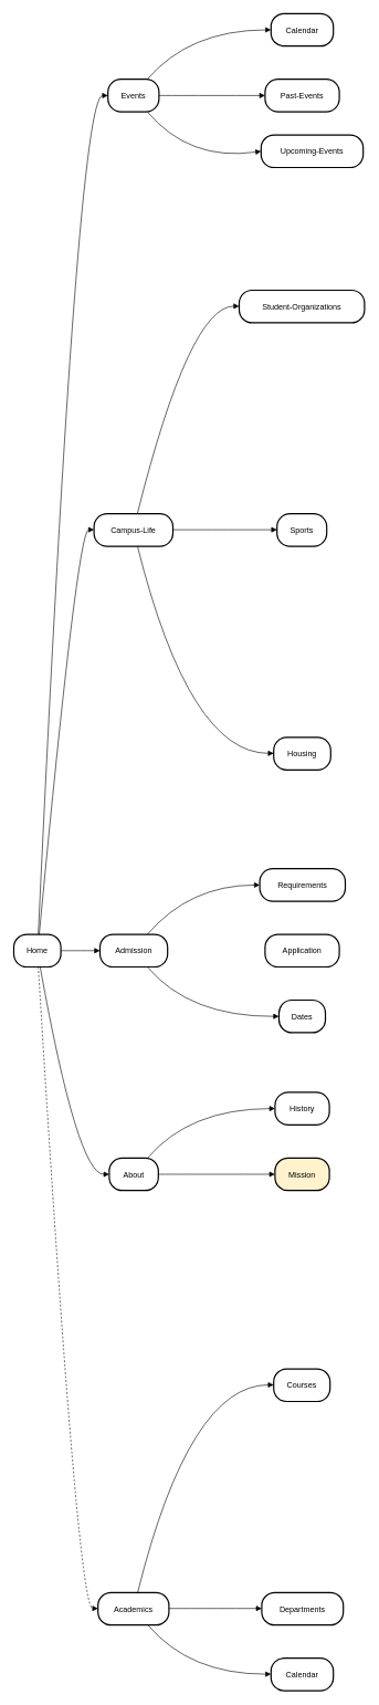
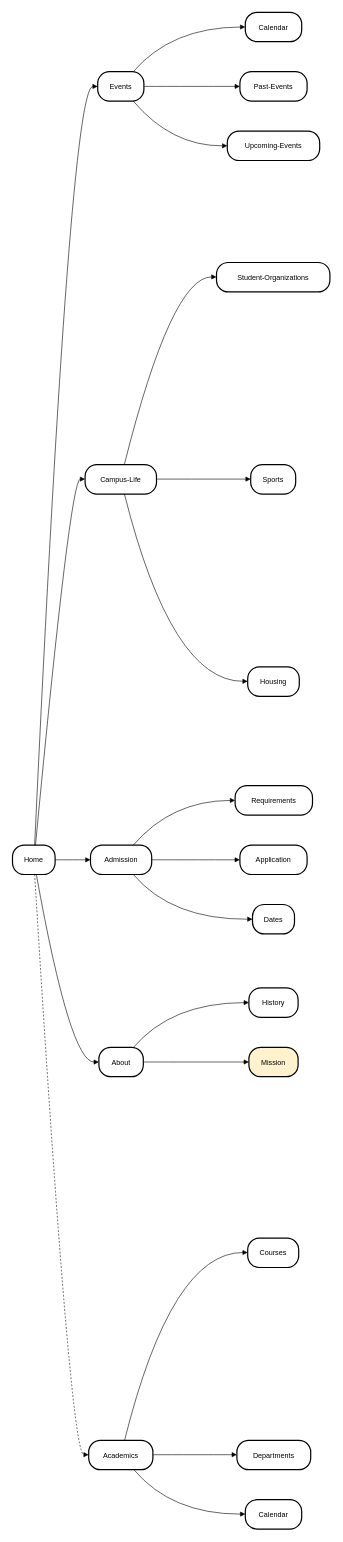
  <mxCell id="0" />
  <mxCell id="1" parent="0" />
  <mxCell id="2" value="Home" style="rounded=1;arcSize=40;strokeWidth=2" parent="1" vertex="1"><mxGeometry x="20" y="1408" width="71" height="49" as="geometry" /></mxCell>
  <mxCell id="3" value="About" style="rounded=1;arcSize=40;strokeWidth=2" parent="1" vertex="1"><mxGeometry x="164" y="1745" width="74" height="49" as="geometry" /></mxCell>
  <mxCell id="4" value="Academics" style="rounded=1;arcSize=40;strokeWidth=2" parent="1" vertex="1"><mxGeometry x="147" y="2400" width="107" height="49" as="geometry" /></mxCell>
  <mxCell id="5" value="Admission" style="rounded=1;arcSize=40;strokeWidth=2" parent="1" vertex="1"><mxGeometry x="150" y="1408" width="102" height="49" as="geometry" /></mxCell>
  <mxCell id="6" value="Campus-Life" style="rounded=1;arcSize=40;strokeWidth=2" parent="1" vertex="1"><mxGeometry x="141" y="774" width="119" height="49" as="geometry" /></mxCell>
  <mxCell id="7" value="Events" style="rounded=1;arcSize=40;strokeWidth=2" parent="1" vertex="1"><mxGeometry x="162" y="119" width="77" height="49" as="geometry" /></mxCell>
  <mxCell id="8" value="History" style="rounded=1;arcSize=40;strokeWidth=2" parent="1" vertex="1"><mxGeometry x="414" y="1646" width="82" height="49" as="geometry" /></mxCell>
  <mxCell id="9" value="Mission" style="rounded=1;arcSize=40;strokeWidth=2;fillColor=#fff2cc;" parent="1" vertex="1"><mxGeometry x="414" y="1745" width="82" height="49" as="geometry" /></mxCell>
  <mxCell id="10" value="Departments" style="rounded=1;arcSize=40;strokeWidth=2" parent="1" vertex="1"><mxGeometry x="394" y="2400" width="123" height="49" as="geometry" /></mxCell>
  <mxCell id="11" value="Courses" style="rounded=1;arcSize=40;strokeWidth=2" parent="1" vertex="1"><mxGeometry x="412" y="2063" width="85" height="49" as="geometry" /></mxCell>
  <mxCell id="12" value="Calendar" style="rounded=1;arcSize=40;strokeWidth=2" parent="1" vertex="1"><mxGeometry x="408" y="2499" width="94" height="49" as="geometry" /></mxCell>
  <mxCell id="13" value="Requirements" style="rounded=1;arcSize=40;strokeWidth=2" parent="1" vertex="1"><mxGeometry x="391" y="1309" width="129" height="49" as="geometry" /></mxCell>
  <mxCell id="14" value="Application" style="rounded=1;arcSize=40;strokeWidth=2" parent="1" vertex="1"><mxGeometry x="399" y="1408" width="112" height="49" as="geometry" /></mxCell>
  <mxCell id="15" value="Dates" style="rounded=1;arcSize=40;strokeWidth=2" parent="1" vertex="1"><mxGeometry x="420" y="1507" width="70" height="49" as="geometry" /></mxCell>
  <mxCell id="16" value="Housing" style="rounded=1;arcSize=40;strokeWidth=2" parent="1" vertex="1"><mxGeometry x="412" y="1111" width="86" height="49" as="geometry" /></mxCell>
  <mxCell id="17" value="Student-Organizations" style="rounded=1;arcSize=40;strokeWidth=2" parent="1" vertex="1"><mxGeometry x="360" y="437" width="189" height="49" as="geometry" /></mxCell>
  <mxCell id="18" value="Sports" style="rounded=1;arcSize=40;strokeWidth=2" parent="1" vertex="1"><mxGeometry x="417" y="774" width="75" height="49" as="geometry" /></mxCell>
  <mxCell id="19" value="Calendar" style="rounded=1;arcSize=40;strokeWidth=2" parent="1" vertex="1"><mxGeometry x="408" y="20" width="94" height="49" as="geometry" /></mxCell>
  <mxCell id="20" value="Past-Events" style="rounded=1;arcSize=40;strokeWidth=2" parent="1" vertex="1"><mxGeometry x="399" y="119" width="112" height="49" as="geometry" /></mxCell>
- <mxCell id="21" value="Upcoming-Events" style="rounded=1;arcSize=40;strokeWidth=2" parent="1" vertex="1"><mxGeometry x="393" y="203" width="154" height="49" as="geometry" /></mxCell>
+ <mxCell id="21" value="Upcoming-Events" style="rounded=1;arcSize=40;strokeWidth=2" parent="1" vertex="1"><mxGeometry x="378" y="218" width="154" height="49" as="geometry" /></mxCell>
  <mxCell id="22" value="" style="curved=1;startArrow=none;endArrow=block;exitX=0.56;exitY=1;entryX=0;entryY=0.5;" parent="1" source="2" target="3" edge="1"><mxGeometry relative="1" as="geometry"><Array as="points"><mxPoint x="116" y="1770" /></Array></mxGeometry></mxCell>
  <mxCell id="23" value="" style="curved=1;startArrow=none;endArrow=block;exitX=0.52;exitY=1;entryX=0;entryY=0.49;dashed=1;" parent="1" source="2" target="4" edge="1"><mxGeometry relative="1" as="geometry"><Array as="points"><mxPoint x="116" y="2424" /></Array></mxGeometry></mxCell>
  <mxCell id="24" value="" style="curved=1;startArrow=none;endArrow=block;exitX=1;exitY=0.5;entryX=0;entryY=0.5;" parent="1" source="2" target="5" edge="1"><mxGeometry relative="1" as="geometry"><Array as="points" /></mxGeometry></mxCell>
  <mxCell id="25" value="" style="curved=1;startArrow=none;endArrow=block;exitX=0.54;exitY=0;entryX=0;entryY=0.49;" parent="1" source="2" target="6" edge="1"><mxGeometry relative="1" as="geometry"><Array as="points"><mxPoint x="116" y="798" /></Array></mxGeometry></mxCell>
  <mxCell id="26" value="" style="curved=1;startArrow=none;endArrow=block;exitX=0.52;exitY=0;entryX=0;entryY=0.5;" parent="1" source="2" target="7" edge="1"><mxGeometry relative="1" as="geometry"><Array as="points"><mxPoint x="116" y="144" /></Array></mxGeometry></mxCell>
  <mxCell id="27" value="" style="curved=1;startArrow=none;endArrow=block;exitX=0.78;exitY=0;entryX=0;entryY=0.5;" parent="1" source="3" target="8" edge="1"><mxGeometry relative="1" as="geometry"><Array as="points"><mxPoint x="285" y="1671" /></Array></mxGeometry></mxCell>
  <mxCell id="28" value="" style="curved=1;startArrow=none;endArrow=block;exitX=0.99;exitY=0.5;entryX=0;entryY=0.5;" parent="1" source="3" target="9" edge="1"><mxGeometry relative="1" as="geometry"><Array as="points" /></mxGeometry></mxCell>
  <mxCell id="29" value="" style="curved=1;startArrow=none;endArrow=block;exitX=1;exitY=0.49;entryX=0;entryY=0.49;" parent="1" source="4" target="10" edge="1"><mxGeometry relative="1" as="geometry"><Array as="points" /></mxGeometry></mxCell>
  <mxCell id="30" value="" style="curved=1;startArrow=none;endArrow=block;exitX=0.56;exitY=-0.01;entryX=0;entryY=0.49;" parent="1" source="4" target="11" edge="1"><mxGeometry relative="1" as="geometry"><Array as="points"><mxPoint x="285" y="2087" /></Array></mxGeometry></mxCell>
  <mxCell id="31" value="" style="curved=1;startArrow=none;endArrow=block;exitX=0.7;exitY=0.99;entryX=0;entryY=0.49;" parent="1" source="4" target="12" edge="1"><mxGeometry relative="1" as="geometry"><Array as="points"><mxPoint x="285" y="2523" /></Array></mxGeometry></mxCell>
  <mxCell id="32" value="" style="curved=1;startArrow=none;endArrow=block;exitX=0.7;exitY=0;entryX=0;entryY=0.5;" parent="1" source="5" target="13" edge="1"><mxGeometry relative="1" as="geometry"><Array as="points"><mxPoint x="285" y="1334" /></Array></mxGeometry></mxCell>
+ <mxCell id="33" value="" style="curved=1;startArrow=none;endArrow=block;exitX=1;exitY=0.5;entryX=0;entryY=0.5;" parent="1" source="5" target="14" edge="1"><mxGeometry relative="1" as="geometry"><Array as="points" /></mxGeometry></mxCell>
  <mxCell id="34" value="" style="curved=1;startArrow=none;endArrow=block;exitX=0.7;exitY=1;entryX=0;entryY=0.5;" parent="1" source="5" target="15" edge="1"><mxGeometry relative="1" as="geometry"><Array as="points"><mxPoint x="285" y="1532" /></Array></mxGeometry></mxCell>
  <mxCell id="35" value="" style="curved=1;startArrow=none;endArrow=block;exitX=0.55;exitY=0.99;entryX=0;entryY=0.49;" parent="1" source="6" target="16" edge="1"><mxGeometry relative="1" as="geometry"><Array as="points"><mxPoint x="285" y="1135" /></Array></mxGeometry></mxCell>
  <mxCell id="36" value="" style="curved=1;startArrow=none;endArrow=block;exitX=0.55;exitY=-0.01;entryX=0;entryY=0.49;" parent="1" source="6" target="17" edge="1"><mxGeometry relative="1" as="geometry"><Array as="points"><mxPoint x="285" y="461" /></Array></mxGeometry></mxCell>
  <mxCell id="37" value="" style="curved=1;startArrow=none;endArrow=block;exitX=1;exitY=0.49;entryX=0.01;entryY=0.49;" parent="1" source="6" target="18" edge="1"><mxGeometry relative="1" as="geometry"><Array as="points" /></mxGeometry></mxCell>
  <mxCell id="38" value="" style="curved=1;startArrow=none;endArrow=block;exitX=0.77;exitY=0;entryX=0;entryY=0.5;" parent="1" source="7" target="19" edge="1"><mxGeometry relative="1" as="geometry"><Array as="points"><mxPoint x="285" y="45" /></Array></mxGeometry></mxCell>
  <mxCell id="39" value="" style="curved=1;startArrow=none;endArrow=block;exitX=1;exitY=0.5;entryX=0;entryY=0.5;" parent="1" source="7" target="20" edge="1"><mxGeometry relative="1" as="geometry"><Array as="points" /></mxGeometry></mxCell>
  <mxCell id="40" value="" style="curved=1;startArrow=none;endArrow=block;exitX=0.77;exitY=1;entryX=0;entryY=0.5;" parent="1" source="7" target="21" edge="1"><mxGeometry relative="1" as="geometry"><Array as="points"><mxPoint x="285" y="243" /></Array></mxGeometry></mxCell>
